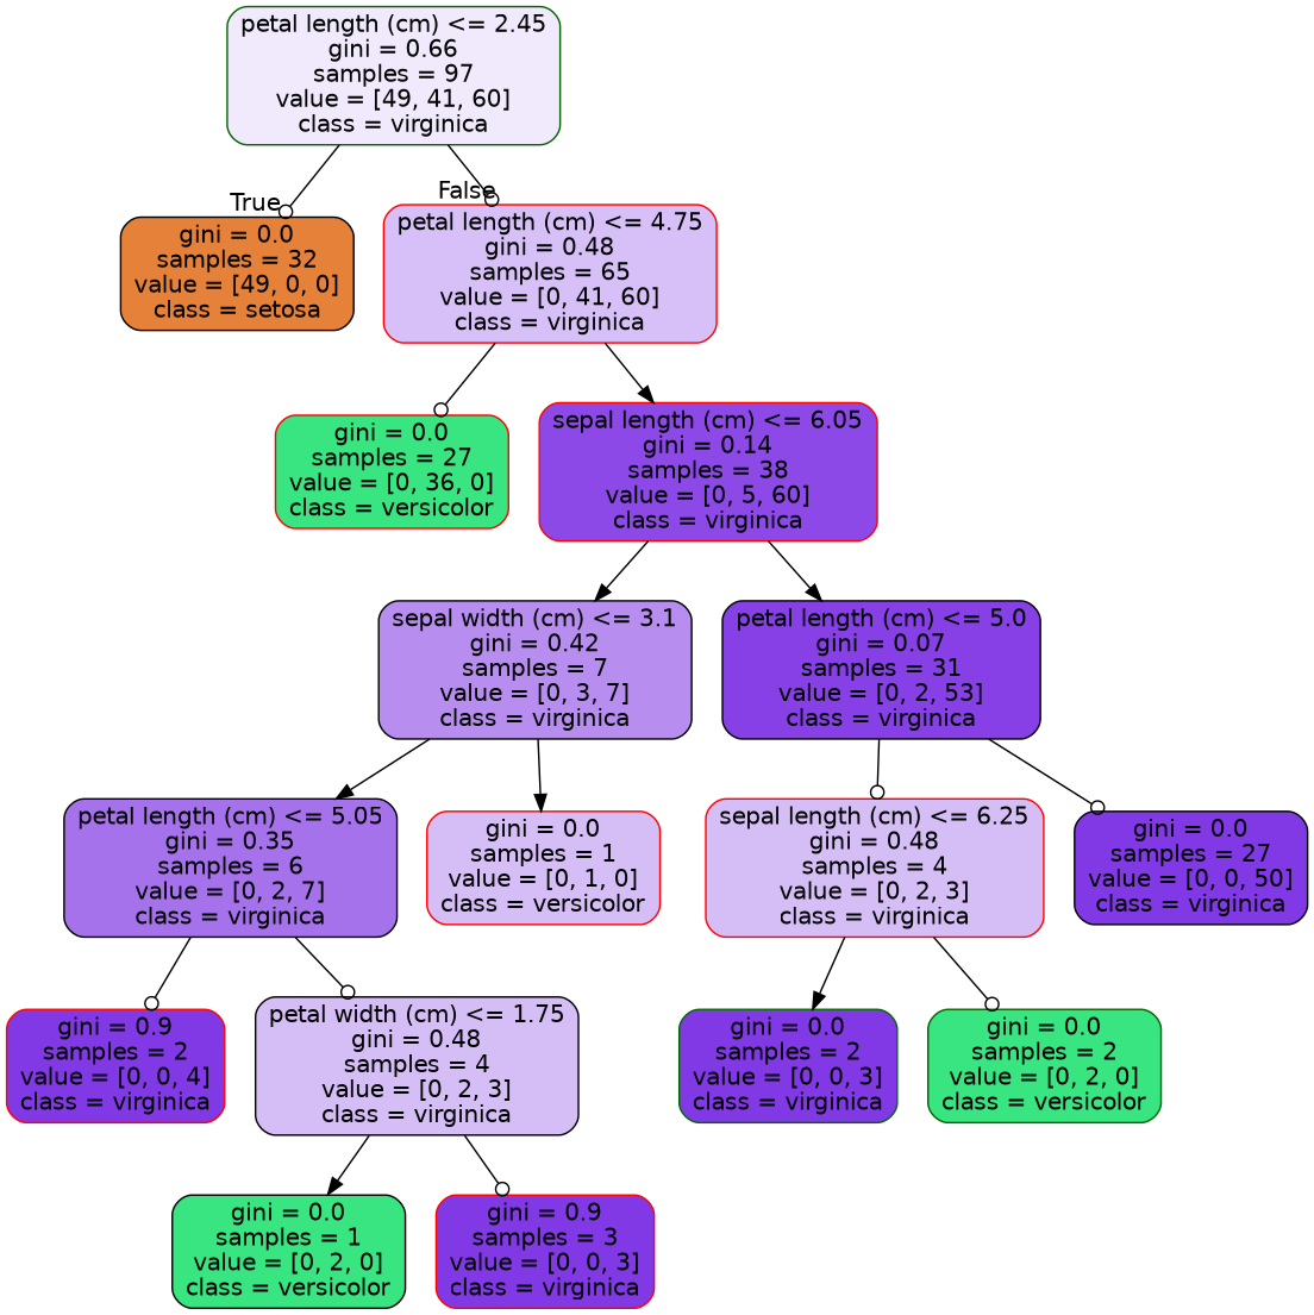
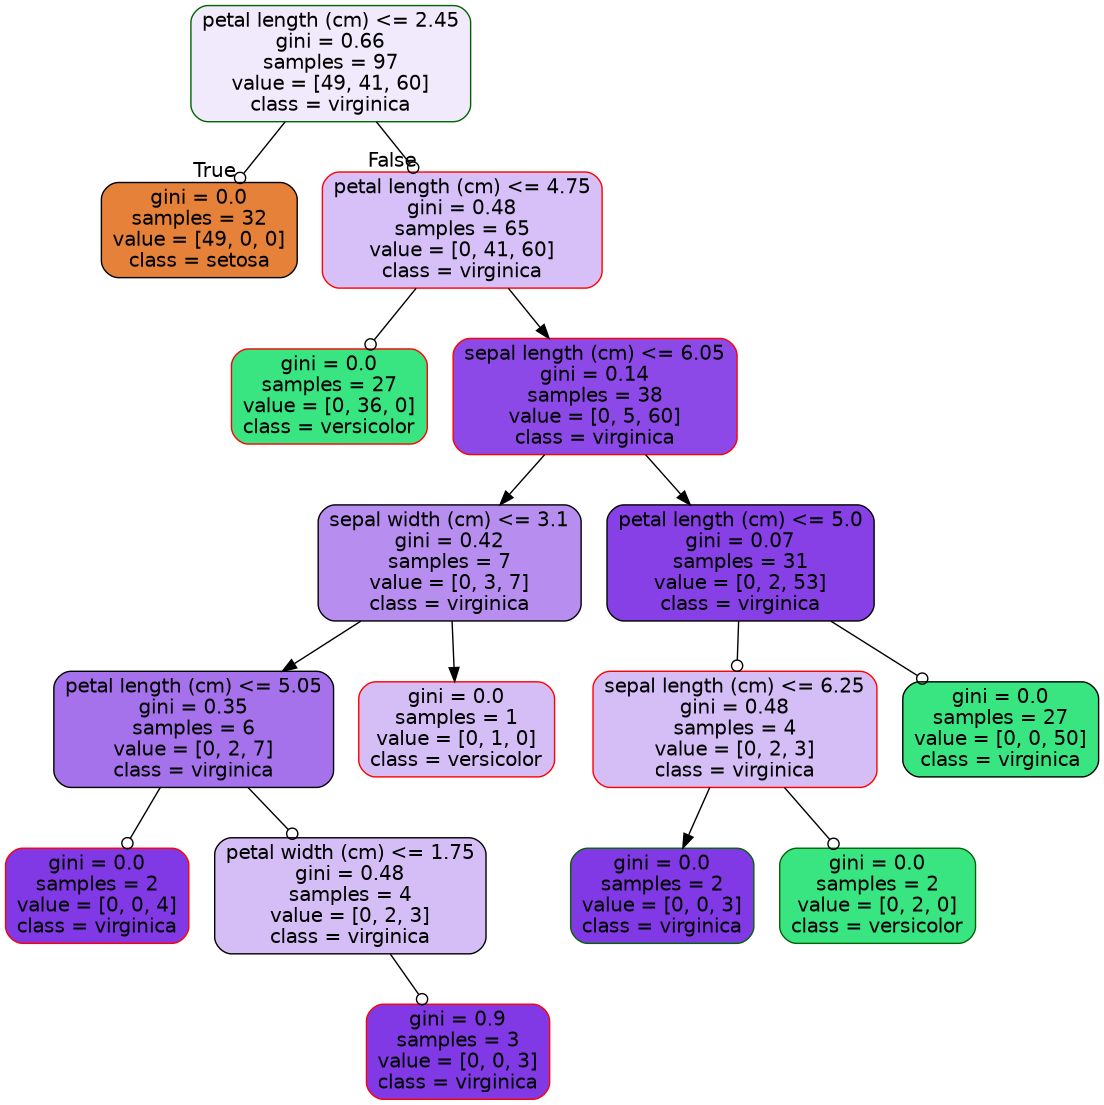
  digraph {
    node [color=black fillcolor="#8139e5" fontname=helvetica shape=box style="filled, rounded"]
    edge [arrowhead=odot fontname=helvetica]
    n1 [color=darkgreen fillcolor="#f1e9fc" label="petal length (cm) <= 2.45\ngini = 0.66\nsamples = 97\nvalue = [49, 41, 60]\nclass = virginica"]
    n2 [fillcolor="#e58139" label="gini = 0.0\nsamples = 32\nvalue = [49, 0, 0]\nclass = setosa"]
    n3 [color=red fillcolor="#d7c0f7" label="petal length (cm) <= 4.75\ngini = 0.48\nsamples = 65\nvalue = [0, 41, 60]\nclass = virginica"]
    n4 [color=red fillcolor="#39e581" label="gini = 0.0\nsamples = 27\nvalue = [0, 36, 0]\nclass = versicolor"]
    n5 [color=red fillcolor="#8c49e7" label="sepal length (cm) <= 6.05\ngini = 0.14\nsamples = 38\nvalue = [0, 5, 60]\nclass = virginica"]
    n6 [fillcolor="#b78ef0" label="sepal width (cm) <= 3.1\ngini = 0.42\nsamples = 7\nvalue = [0, 3, 7]\nclass = virginica"]
    n7 [fillcolor="#8640e6" label="petal length (cm) <= 5.0\ngini = 0.07\nsamples = 31\nvalue = [0, 2, 53]\nclass = virginica"]
    n8 [fillcolor="#a572ec" label="petal length (cm) <= 5.05\ngini = 0.35\nsamples = 6\nvalue = [0, 2, 7]\nclass = virginica"]
    n9 [color=red fillcolor="#d5bdf6" label="gini = 0.0\nsamples = 1\nvalue = [0, 1, 0]\nclass = versicolor"]
    n10 [color=red fillcolor="#d5bdf6" label="sepal length (cm) <= 6.25\ngini = 0.48\nsamples = 4\nvalue = [0, 2, 3]\nclass = virginica"]
-   n11 [label="gini = 0.0\nsamples = 27\nvalue = [0, 0, 50]\nclass = virginica"]
-   n12 [color=red label="gini = 0.9\nsamples = 2\nvalue = [0, 0, 4]\nclass = virginica"]
+   n11 [fillcolor="#39e581" label="gini = 0.0\nsamples = 27\nvalue = [0, 0, 50]\nclass = virginica"]
+   n12 [color=red label="gini = 0.0\nsamples = 2\nvalue = [0, 0, 4]\nclass = virginica"]
    n13 [fillcolor="#d5bdf6" label="petal width (cm) <= 1.75\ngini = 0.48\nsamples = 4\nvalue = [0, 2, 3]\nclass = virginica"]
-   n14 [fillcolor="#39e581" label="gini = 0.0\nsamples = 1\nvalue = [0, 2, 0]\nclass = versicolor"]
    n15 [color=red label="gini = 0.9\nsamples = 3\nvalue = [0, 0, 3]\nclass = virginica"]
    n16 [color=darkgreen label="gini = 0.0\nsamples = 2\nvalue = [0, 0, 3]\nclass = virginica"]
    n17 [color=darkgreen fillcolor="#39e581" label="gini = 0.0\nsamples = 2\nvalue = [0, 2, 0]\nclass = versicolor"]
    n1 -> n2 [headlabel=True labelangle=45 labeldistance=2.5]
    n1 -> n3 [headlabel=False labelangle=-45 labeldistance=2.5]
    n3 -> n4
    n3 -> n5 [arrowhead=normal]
    n5 -> n6 [arrowhead=normal]
    n5 -> n7 [arrowhead=normal]
    n6 -> n8 [arrowhead=normal]
    n6 -> n9 [arrowhead=normal]
    n7 -> n10
    n7 -> n11
    n8 -> n12
    n8 -> n13
    n10 -> n16 [arrowhead=normal]
    n10 -> n17
-   n13 -> n14 [arrowhead=normal]
    n13 -> n15
  }
